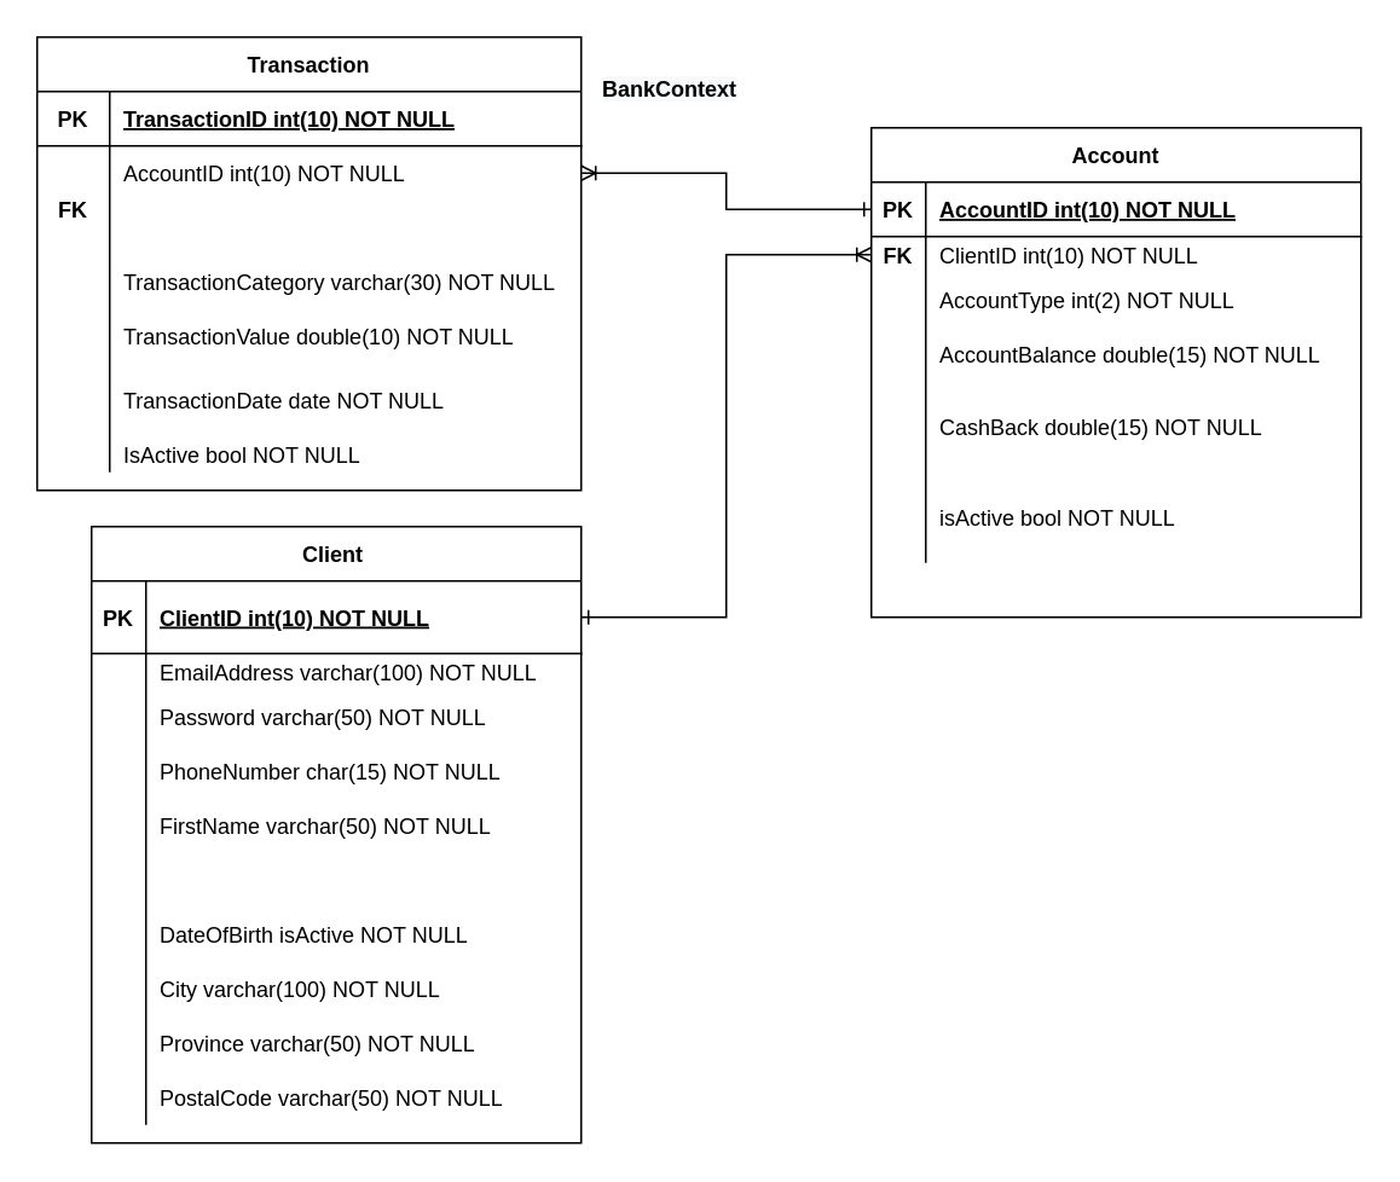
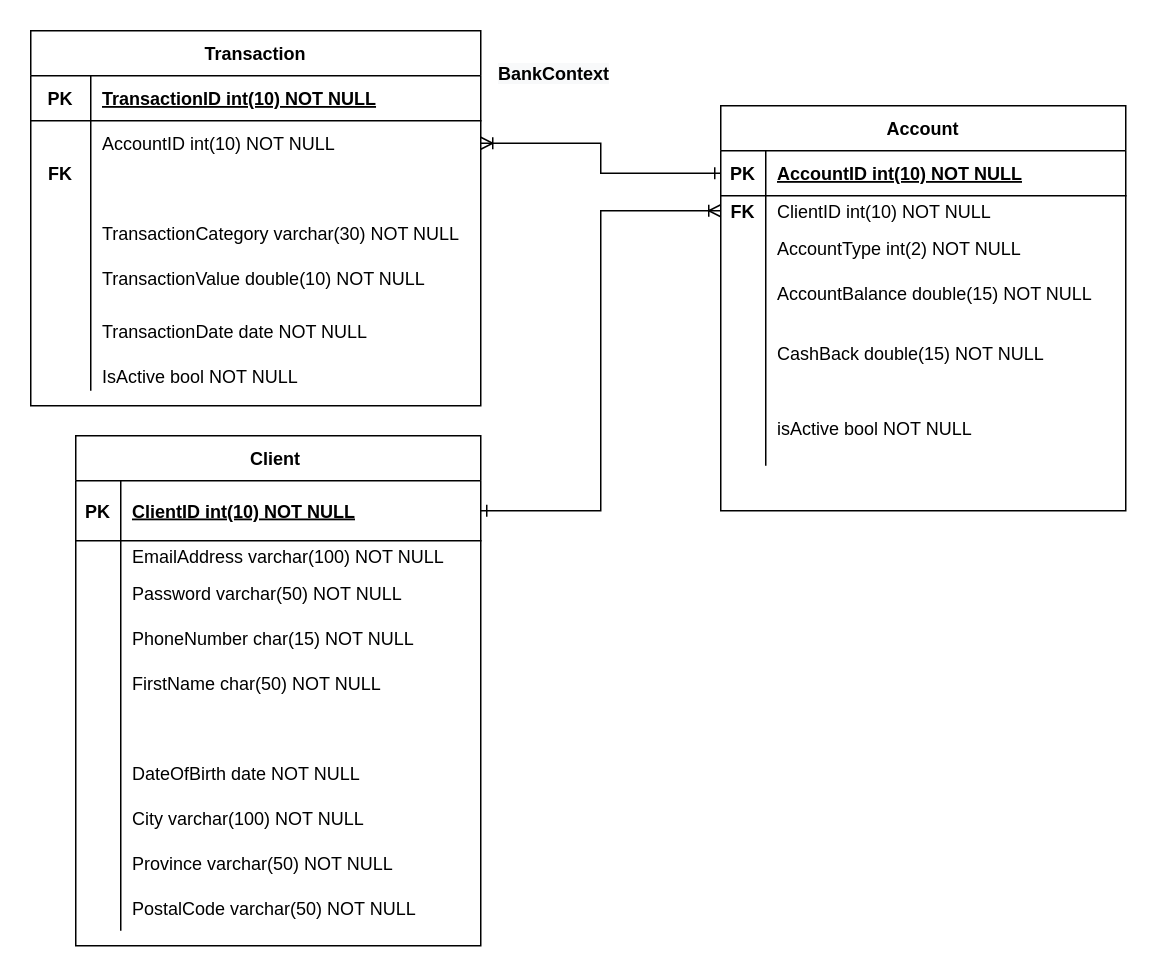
  <mxCell id="0" />
  <mxCell id="1" parent="0" />
  <mxCell id="2" value="Transaction" style="shape=table;startSize=30;container=1;collapsible=1;childLayout=tableLayout;fixedRows=1;rowLines=0;fontStyle=1;align=center;resizeLast=1;" parent="1" vertex="1"><mxGeometry x="20" y="20" width="300" height="250" as="geometry" /></mxCell>
  <mxCell id="3" value="" style="shape=partialRectangle;collapsible=0;dropTarget=0;pointerEvents=0;fillColor=none;points=[[0,0.5],[1,0.5]];portConstraint=eastwest;top=0;left=0;right=0;bottom=1;" parent="2" vertex="1"><mxGeometry y="30" width="300" height="30" as="geometry" /></mxCell>
  <mxCell id="4" value="PK" style="shape=partialRectangle;overflow=hidden;connectable=0;fillColor=none;top=0;left=0;bottom=0;right=0;fontStyle=1;" parent="3" vertex="1"><mxGeometry width="40" height="30" as="geometry" /></mxCell>
  <mxCell id="5" value="TransactionID int(10) NOT NULL " style="shape=partialRectangle;overflow=hidden;connectable=0;fillColor=none;top=0;left=0;bottom=0;right=0;align=left;spacingLeft=6;fontStyle=5;" parent="3" vertex="1"><mxGeometry x="40" width="260" height="30" as="geometry" /></mxCell>
  <mxCell id="6" value="" style="shape=partialRectangle;collapsible=0;dropTarget=0;pointerEvents=0;fillColor=none;points=[[0,0.5],[1,0.5]];portConstraint=eastwest;top=0;left=0;right=0;bottom=0;" parent="2" vertex="1"><mxGeometry y="60" width="300" height="30" as="geometry" /></mxCell>
  <mxCell id="7" value="" style="shape=partialRectangle;overflow=hidden;connectable=0;fillColor=none;top=0;left=0;bottom=0;right=0;" parent="6" vertex="1"><mxGeometry width="40" height="30" as="geometry" /></mxCell>
  <mxCell id="8" value="AccountID int(10) NOT NULL" style="shape=partialRectangle;overflow=hidden;connectable=0;fillColor=none;top=0;left=0;bottom=0;right=0;align=left;spacingLeft=6;" parent="6" vertex="1"><mxGeometry x="40" width="260" height="30" as="geometry" /></mxCell>
  <mxCell id="9" value="" style="shape=partialRectangle;collapsible=0;dropTarget=0;pointerEvents=0;fillColor=none;points=[[0,0.5],[1,0.5]];portConstraint=eastwest;top=0;left=0;right=0;bottom=0;" parent="2" vertex="1"><mxGeometry y="90" width="300" height="30" as="geometry" /></mxCell>
  <mxCell id="10" value="" style="shape=partialRectangle;overflow=hidden;connectable=0;fillColor=none;top=0;left=0;bottom=0;right=0;" parent="9" vertex="1"><mxGeometry width="40" height="30" as="geometry" /></mxCell>
  <mxCell id="11" value="" style="shape=partialRectangle;collapsible=0;dropTarget=0;pointerEvents=0;fillColor=none;points=[[0,0.5],[1,0.5]];portConstraint=eastwest;top=0;left=0;right=0;bottom=0;" parent="2" vertex="1"><mxGeometry y="120" width="300" height="30" as="geometry" /></mxCell>
  <mxCell id="12" value="" style="shape=partialRectangle;overflow=hidden;connectable=0;fillColor=none;top=0;left=0;bottom=0;right=0;" parent="11" vertex="1"><mxGeometry width="40" height="30" as="geometry" /></mxCell>
  <mxCell id="13" value="TransactionCategory varchar(30) NOT NULL" style="shape=partialRectangle;overflow=hidden;connectable=0;fillColor=none;top=0;left=0;bottom=0;right=0;align=left;spacingLeft=6;" parent="11" vertex="1"><mxGeometry x="40" width="260" height="30" as="geometry" /></mxCell>
  <mxCell id="14" value="" style="shape=partialRectangle;collapsible=0;dropTarget=0;pointerEvents=0;fillColor=none;points=[[0,0.5],[1,0.5]];portConstraint=eastwest;top=0;left=0;right=0;bottom=0;" parent="2" vertex="1"><mxGeometry y="150" width="300" height="30" as="geometry" /></mxCell>
  <mxCell id="15" value="" style="shape=partialRectangle;overflow=hidden;connectable=0;fillColor=none;top=0;left=0;bottom=0;right=0;" parent="14" vertex="1"><mxGeometry width="40" height="30" as="geometry" /></mxCell>
  <mxCell id="16" value="TransactionValue double(10) NOT NULL" style="shape=partialRectangle;overflow=hidden;connectable=0;fillColor=none;top=0;left=0;bottom=0;right=0;align=left;spacingLeft=6;" parent="14" vertex="1"><mxGeometry x="40" width="260" height="30" as="geometry" /></mxCell>
  <mxCell id="17" value="" style="shape=partialRectangle;collapsible=0;dropTarget=0;pointerEvents=0;fillColor=none;points=[[0,0.5],[1,0.5]];portConstraint=eastwest;top=0;left=0;right=0;bottom=0;" parent="2" vertex="1"><mxGeometry y="180" width="300" height="40" as="geometry" /></mxCell>
  <mxCell id="18" value="" style="shape=partialRectangle;overflow=hidden;connectable=0;fillColor=none;top=0;left=0;bottom=0;right=0;" parent="17" vertex="1"><mxGeometry width="40" height="40" as="geometry" /></mxCell>
  <mxCell id="19" value="TransactionDate date NOT NULL" style="shape=partialRectangle;overflow=hidden;connectable=0;fillColor=none;top=0;left=0;bottom=0;right=0;align=left;spacingLeft=6;" parent="17" vertex="1"><mxGeometry x="40" width="260" height="40" as="geometry" /></mxCell>
  <mxCell id="20" value="" style="shape=partialRectangle;collapsible=0;dropTarget=0;pointerEvents=0;fillColor=none;points=[[0,0.5],[1,0.5]];portConstraint=eastwest;top=0;left=0;right=0;bottom=0;" vertex="1" parent="2"><mxGeometry y="220" width="300" height="20" as="geometry" /></mxCell>
  <mxCell id="21" value="" style="shape=partialRectangle;overflow=hidden;connectable=0;fillColor=none;top=0;left=0;bottom=0;right=0;" vertex="1" parent="20"><mxGeometry width="40" height="20" as="geometry" /></mxCell>
  <mxCell id="22" value="IsActive bool NOT NULL" style="shape=partialRectangle;overflow=hidden;connectable=0;fillColor=none;top=0;left=0;bottom=0;right=0;align=left;spacingLeft=6;" vertex="1" parent="20"><mxGeometry x="40" width="260" height="20" as="geometry" /></mxCell>
  <mxCell id="23" value="Account" style="shape=table;startSize=30;container=1;collapsible=1;childLayout=tableLayout;fixedRows=1;rowLines=0;fontStyle=1;align=center;resizeLast=1;" parent="1" vertex="1"><mxGeometry x="480" y="70" width="270" height="270" as="geometry" /></mxCell>
  <mxCell id="24" value="" style="shape=partialRectangle;collapsible=0;dropTarget=0;pointerEvents=0;fillColor=none;points=[[0,0.5],[1,0.5]];portConstraint=eastwest;top=0;left=0;right=0;bottom=1;" parent="23" vertex="1"><mxGeometry y="30" width="270" height="30" as="geometry" /></mxCell>
  <mxCell id="25" value="PK" style="shape=partialRectangle;overflow=hidden;connectable=0;fillColor=none;top=0;left=0;bottom=0;right=0;fontStyle=1;" parent="24" vertex="1"><mxGeometry width="30" height="30" as="geometry" /></mxCell>
  <mxCell id="26" value="AccountID int(10) NOT NULL " style="shape=partialRectangle;overflow=hidden;connectable=0;fillColor=none;top=0;left=0;bottom=0;right=0;align=left;spacingLeft=6;fontStyle=5;" parent="24" vertex="1"><mxGeometry x="30" width="240" height="30" as="geometry" /></mxCell>
  <mxCell id="27" value="" style="shape=partialRectangle;collapsible=0;dropTarget=0;pointerEvents=0;fillColor=none;points=[[0,0.5],[1,0.5]];portConstraint=eastwest;top=0;left=0;right=0;bottom=0;" parent="23" vertex="1"><mxGeometry y="60" width="270" height="20" as="geometry" /></mxCell>
  <mxCell id="28" value="" style="shape=partialRectangle;overflow=hidden;connectable=0;fillColor=none;top=0;left=0;bottom=0;right=0;" parent="27" vertex="1"><mxGeometry width="30" height="20" as="geometry" /></mxCell>
  <mxCell id="29" value="ClientID int(10) NOT NULL" style="shape=partialRectangle;overflow=hidden;connectable=0;fillColor=none;top=0;left=0;bottom=0;right=0;align=left;spacingLeft=6;" parent="27" vertex="1"><mxGeometry x="30" width="240" height="20" as="geometry" /></mxCell>
  <mxCell id="30" value="" style="shape=partialRectangle;collapsible=0;dropTarget=0;pointerEvents=0;fillColor=none;points=[[0,0.5],[1,0.5]];portConstraint=eastwest;top=0;left=0;right=0;bottom=0;" parent="23" vertex="1"><mxGeometry y="80" width="270" height="30" as="geometry" /></mxCell>
  <mxCell id="31" value="" style="shape=partialRectangle;overflow=hidden;connectable=0;fillColor=none;top=0;left=0;bottom=0;right=0;" parent="30" vertex="1"><mxGeometry width="30" height="30" as="geometry" /></mxCell>
  <mxCell id="32" value="AccountType int(2) NOT NULL" style="shape=partialRectangle;overflow=hidden;connectable=0;fillColor=none;top=0;left=0;bottom=0;right=0;align=left;spacingLeft=6;" parent="30" vertex="1"><mxGeometry x="30" width="240" height="30" as="geometry" /></mxCell>
  <mxCell id="33" value="" style="shape=partialRectangle;collapsible=0;dropTarget=0;pointerEvents=0;fillColor=none;points=[[0,0.5],[1,0.5]];portConstraint=eastwest;top=0;left=0;right=0;bottom=0;" parent="23" vertex="1"><mxGeometry y="110" width="270" height="30" as="geometry" /></mxCell>
  <mxCell id="34" value="" style="shape=partialRectangle;overflow=hidden;connectable=0;fillColor=none;top=0;left=0;bottom=0;right=0;" parent="33" vertex="1"><mxGeometry width="30" height="30" as="geometry" /></mxCell>
  <mxCell id="35" value="AccountBalance double(15) NOT NULL" style="shape=partialRectangle;overflow=hidden;connectable=0;fillColor=none;top=0;left=0;bottom=0;right=0;align=left;spacingLeft=6;" parent="33" vertex="1"><mxGeometry x="30" width="240" height="30" as="geometry" /></mxCell>
  <mxCell id="36" value="" style="shape=partialRectangle;collapsible=0;dropTarget=0;pointerEvents=0;fillColor=none;points=[[0,0.5],[1,0.5]];portConstraint=eastwest;top=0;left=0;right=0;bottom=0;" parent="23" vertex="1"><mxGeometry y="140" width="270" height="50" as="geometry" /></mxCell>
  <mxCell id="37" value="" style="shape=partialRectangle;overflow=hidden;connectable=0;fillColor=none;top=0;left=0;bottom=0;right=0;" parent="36" vertex="1"><mxGeometry width="30" height="50" as="geometry" /></mxCell>
  <mxCell id="38" value="CashBack double(15) NOT NULL" style="shape=partialRectangle;overflow=hidden;connectable=0;fillColor=none;top=0;left=0;bottom=0;right=0;align=left;spacingLeft=6;" parent="36" vertex="1"><mxGeometry x="30" width="240" height="50" as="geometry" /></mxCell>
  <mxCell id="39" value="" style="shape=partialRectangle;collapsible=0;dropTarget=0;pointerEvents=0;fillColor=none;points=[[0,0.5],[1,0.5]];portConstraint=eastwest;top=0;left=0;right=0;bottom=0;" parent="23" vertex="1"><mxGeometry y="190" width="270" height="50" as="geometry" /></mxCell>
  <mxCell id="40" value="" style="shape=partialRectangle;overflow=hidden;connectable=0;fillColor=none;top=0;left=0;bottom=0;right=0;" parent="39" vertex="1"><mxGeometry width="30" height="50" as="geometry" /></mxCell>
  <mxCell id="41" value="isActive bool NOT NULL" style="shape=partialRectangle;overflow=hidden;connectable=0;fillColor=none;top=0;left=0;bottom=0;right=0;align=left;spacingLeft=6;" parent="39" vertex="1"><mxGeometry x="30" width="240" height="50" as="geometry" /></mxCell>
  <mxCell id="42" value="" style="shape=partialRectangle;collapsible=0;dropTarget=0;pointerEvents=0;fillColor=none;points=[[0,0.5],[1,0.5]];portConstraint=eastwest;top=0;left=0;right=0;bottom=0;" parent="23" vertex="1"><mxGeometry y="240" width="270" height="20" as="geometry" /></mxCell>
  <mxCell id="43" value="" style="shape=partialRectangle;overflow=hidden;connectable=0;fillColor=none;top=0;left=0;bottom=0;right=0;" parent="42" vertex="1"><mxGeometry width="30" height="20" as="geometry" /></mxCell>
  <mxCell id="44" value="FK" style="shape=partialRectangle;overflow=hidden;connectable=0;fillColor=none;top=0;left=0;bottom=0;right=0;fontStyle=1;" parent="1" vertex="1"><mxGeometry x="20" y="100" width="40" height="30" as="geometry" /></mxCell>
  <mxCell id="45" style="edgeStyle=orthogonalEdgeStyle;rounded=0;orthogonalLoop=1;jettySize=auto;html=1;exitX=0;exitY=0.5;exitDx=0;exitDy=0;entryX=1;entryY=0.5;entryDx=0;entryDy=0;endArrow=ERoneToMany;endFill=0;startArrow=ERone;startFill=0;" parent="1" source="24" target="6" edge="1"><mxGeometry relative="1" as="geometry" /></mxCell>
  <mxCell id="46" style="edgeStyle=orthogonalEdgeStyle;rounded=0;orthogonalLoop=1;jettySize=auto;html=1;exitX=1;exitY=0.5;exitDx=0;exitDy=0;entryX=0;entryY=0.5;entryDx=0;entryDy=0;endArrow=ERoneToMany;endFill=0;startArrow=ERone;startFill=0;" parent="1" source="48" target="27" edge="1"><mxGeometry relative="1" as="geometry"><mxPoint x="530" y="344.97" as="sourcePoint" /><mxPoint x="380" y="359.97" as="targetPoint" /></mxGeometry></mxCell>
  <mxCell id="47" value="Client " style="shape=table;startSize=30;container=1;collapsible=1;childLayout=tableLayout;fixedRows=1;rowLines=0;fontStyle=1;align=center;resizeLast=1;" parent="1" vertex="1"><mxGeometry x="50" y="290" width="270" height="340.0" as="geometry" /></mxCell>
  <mxCell id="48" value="" style="shape=partialRectangle;collapsible=0;dropTarget=0;pointerEvents=0;fillColor=none;points=[[0,0.5],[1,0.5]];portConstraint=eastwest;top=0;left=0;right=0;bottom=1;" parent="47" vertex="1"><mxGeometry y="30" width="270" height="40" as="geometry" /></mxCell>
  <mxCell id="49" value="PK" style="shape=partialRectangle;overflow=hidden;connectable=0;fillColor=none;top=0;left=0;bottom=0;right=0;fontStyle=1;" parent="48" vertex="1"><mxGeometry width="30" height="40" as="geometry" /></mxCell>
  <mxCell id="50" value="ClientID int(10) NOT NULL " style="shape=partialRectangle;overflow=hidden;connectable=0;fillColor=none;top=0;left=0;bottom=0;right=0;align=left;spacingLeft=6;fontStyle=5;" parent="48" vertex="1"><mxGeometry x="30" width="240" height="40" as="geometry" /></mxCell>
  <mxCell id="51" value="" style="shape=partialRectangle;collapsible=0;dropTarget=0;pointerEvents=0;fillColor=none;points=[[0,0.5],[1,0.5]];portConstraint=eastwest;top=0;left=0;right=0;bottom=0;" parent="47" vertex="1"><mxGeometry y="70" width="270" height="20" as="geometry" /></mxCell>
  <mxCell id="52" value="" style="shape=partialRectangle;overflow=hidden;connectable=0;fillColor=none;top=0;left=0;bottom=0;right=0;" parent="51" vertex="1"><mxGeometry width="30" height="20" as="geometry" /></mxCell>
  <mxCell id="53" value="EmailAddress varchar(100) NOT NULL" style="shape=partialRectangle;overflow=hidden;connectable=0;fillColor=none;top=0;left=0;bottom=0;right=0;align=left;spacingLeft=6;" parent="51" vertex="1"><mxGeometry x="30" width="240" height="20" as="geometry" /></mxCell>
  <mxCell id="54" value="" style="shape=partialRectangle;collapsible=0;dropTarget=0;pointerEvents=0;fillColor=none;points=[[0,0.5],[1,0.5]];portConstraint=eastwest;top=0;left=0;right=0;bottom=0;" parent="47" vertex="1"><mxGeometry y="90" width="270" height="30" as="geometry" /></mxCell>
  <mxCell id="55" value="" style="shape=partialRectangle;overflow=hidden;connectable=0;fillColor=none;top=0;left=0;bottom=0;right=0;" parent="54" vertex="1"><mxGeometry width="30" height="30" as="geometry" /></mxCell>
  <mxCell id="56" value="Password varchar(50) NOT NULL" style="shape=partialRectangle;overflow=hidden;connectable=0;fillColor=none;top=0;left=0;bottom=0;right=0;align=left;spacingLeft=6;" parent="54" vertex="1"><mxGeometry x="30" width="240" height="30" as="geometry" /></mxCell>
  <mxCell id="57" value="" style="shape=partialRectangle;collapsible=0;dropTarget=0;pointerEvents=0;fillColor=none;points=[[0,0.5],[1,0.5]];portConstraint=eastwest;top=0;left=0;right=0;bottom=0;" parent="47" vertex="1"><mxGeometry y="120" width="270" height="30" as="geometry" /></mxCell>
  <mxCell id="58" value="" style="shape=partialRectangle;overflow=hidden;connectable=0;fillColor=none;top=0;left=0;bottom=0;right=0;" parent="57" vertex="1"><mxGeometry width="30" height="30" as="geometry" /></mxCell>
  <mxCell id="59" value="PhoneNumber char(15) NOT NULL" style="shape=partialRectangle;overflow=hidden;connectable=0;fillColor=none;top=0;left=0;bottom=0;right=0;align=left;spacingLeft=6;" parent="57" vertex="1"><mxGeometry x="30" width="240" height="30" as="geometry" /></mxCell>
  <mxCell id="60" value="" style="shape=partialRectangle;collapsible=0;dropTarget=0;pointerEvents=0;fillColor=none;points=[[0,0.5],[1,0.5]];portConstraint=eastwest;top=0;left=0;right=0;bottom=0;" parent="47" vertex="1"><mxGeometry y="150" width="270" height="30" as="geometry" /></mxCell>
  <mxCell id="61" value="" style="shape=partialRectangle;overflow=hidden;connectable=0;fillColor=none;top=0;left=0;bottom=0;right=0;" parent="60" vertex="1"><mxGeometry width="30" height="30" as="geometry" /></mxCell>
- <mxCell id="62" value="FirstName varchar(50) NOT NULL" style="shape=partialRectangle;overflow=hidden;connectable=0;fillColor=none;top=0;left=0;bottom=0;right=0;align=left;spacingLeft=6;" parent="60" vertex="1"><mxGeometry x="30" width="240" height="30" as="geometry" /></mxCell>
+ <mxCell id="62" value="FirstName char(50) NOT NULL" style="shape=partialRectangle;overflow=hidden;connectable=0;fillColor=none;top=0;left=0;bottom=0;right=0;align=left;spacingLeft=6;" parent="60" vertex="1"><mxGeometry x="30" width="240" height="30" as="geometry" /></mxCell>
  <mxCell id="63" value="" style="shape=partialRectangle;collapsible=0;dropTarget=0;pointerEvents=0;fillColor=none;points=[[0,0.5],[1,0.5]];portConstraint=eastwest;top=0;left=0;right=0;bottom=0;" parent="47" vertex="1"><mxGeometry y="180" width="270" height="30" as="geometry" /></mxCell>
  <mxCell id="64" value="" style="shape=partialRectangle;overflow=hidden;connectable=0;fillColor=none;top=0;left=0;bottom=0;right=0;" parent="63" vertex="1"><mxGeometry width="30" height="30" as="geometry" /></mxCell>
  <mxCell id="65" value="" style="shape=partialRectangle;collapsible=0;dropTarget=0;pointerEvents=0;fillColor=none;points=[[0,0.5],[1,0.5]];portConstraint=eastwest;top=0;left=0;right=0;bottom=0;" parent="47" vertex="1"><mxGeometry y="210" width="270" height="30" as="geometry" /></mxCell>
  <mxCell id="66" value="" style="shape=partialRectangle;overflow=hidden;connectable=0;fillColor=none;top=0;left=0;bottom=0;right=0;" parent="65" vertex="1"><mxGeometry width="30" height="30" as="geometry" /></mxCell>
- <mxCell id="67" value="DateOfBirth isActive NOT NULL" style="shape=partialRectangle;overflow=hidden;connectable=0;fillColor=none;top=0;left=0;bottom=0;right=0;align=left;spacingLeft=6;" parent="65" vertex="1"><mxGeometry x="30" width="240" height="30" as="geometry" /></mxCell>
+ <mxCell id="67" value="DateOfBirth date NOT NULL" style="shape=partialRectangle;overflow=hidden;connectable=0;fillColor=none;top=0;left=0;bottom=0;right=0;align=left;spacingLeft=6;" parent="65" vertex="1"><mxGeometry x="30" width="240" height="30" as="geometry" /></mxCell>
  <mxCell id="68" value="" style="shape=partialRectangle;collapsible=0;dropTarget=0;pointerEvents=0;fillColor=none;points=[[0,0.5],[1,0.5]];portConstraint=eastwest;top=0;left=0;right=0;bottom=0;" parent="47" vertex="1"><mxGeometry y="240" width="270" height="30" as="geometry" /></mxCell>
  <mxCell id="69" value="" style="shape=partialRectangle;overflow=hidden;connectable=0;fillColor=none;top=0;left=0;bottom=0;right=0;" parent="68" vertex="1"><mxGeometry width="30" height="30" as="geometry" /></mxCell>
  <mxCell id="70" value="City varchar(100) NOT NULL" style="shape=partialRectangle;overflow=hidden;connectable=0;fillColor=none;top=0;left=0;bottom=0;right=0;align=left;spacingLeft=6;" parent="68" vertex="1"><mxGeometry x="30" width="240" height="30" as="geometry" /></mxCell>
  <mxCell id="71" value="" style="shape=partialRectangle;collapsible=0;dropTarget=0;pointerEvents=0;fillColor=none;points=[[0,0.5],[1,0.5]];portConstraint=eastwest;top=0;left=0;right=0;bottom=0;" parent="47" vertex="1"><mxGeometry y="270" width="270" height="30" as="geometry" /></mxCell>
  <mxCell id="72" value="" style="shape=partialRectangle;overflow=hidden;connectable=0;fillColor=none;top=0;left=0;bottom=0;right=0;" parent="71" vertex="1"><mxGeometry width="30" height="30" as="geometry" /></mxCell>
  <mxCell id="73" value="Province varchar(50) NOT NULL" style="shape=partialRectangle;overflow=hidden;connectable=0;fillColor=none;top=0;left=0;bottom=0;right=0;align=left;spacingLeft=6;" parent="71" vertex="1"><mxGeometry x="30" width="240" height="30" as="geometry" /></mxCell>
  <mxCell id="74" value="" style="shape=partialRectangle;collapsible=0;dropTarget=0;pointerEvents=0;fillColor=none;points=[[0,0.5],[1,0.5]];portConstraint=eastwest;top=0;left=0;right=0;bottom=0;" parent="47" vertex="1"><mxGeometry y="300" width="270" height="30" as="geometry" /></mxCell>
  <mxCell id="75" value="" style="shape=partialRectangle;overflow=hidden;connectable=0;fillColor=none;top=0;left=0;bottom=0;right=0;" parent="74" vertex="1"><mxGeometry width="30" height="30" as="geometry" /></mxCell>
  <mxCell id="76" value="PostalCode varchar(50) NOT NULL" style="shape=partialRectangle;overflow=hidden;connectable=0;fillColor=none;top=0;left=0;bottom=0;right=0;align=left;spacingLeft=6;" parent="74" vertex="1"><mxGeometry x="30" width="240" height="30" as="geometry" /></mxCell>
  <mxCell id="77" value="FK" style="shape=partialRectangle;overflow=hidden;connectable=0;fillColor=none;top=0;left=0;bottom=0;right=0;fontStyle=1;" parent="1" vertex="1"><mxGeometry x="480" y="130" width="30" height="20" as="geometry" /></mxCell>
  <mxCell id="78" value="&lt;span style=&quot;color: rgb(0 , 0 , 0) ; font-family: &amp;#34;helvetica&amp;#34; ; font-size: 12px ; font-style: normal ; font-weight: 700 ; letter-spacing: normal ; text-align: center ; text-indent: 0px ; text-transform: none ; word-spacing: 0px ; background-color: rgb(248 , 249 , 250) ; display: inline ; float: none&quot;&gt;BankContext&lt;/span&gt;" style="text;whiteSpace=wrap;html=1;" parent="1" vertex="1"><mxGeometry x="330" y="35" width="90" height="30" as="geometry" /></mxCell>
